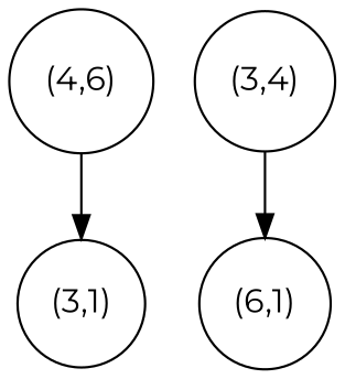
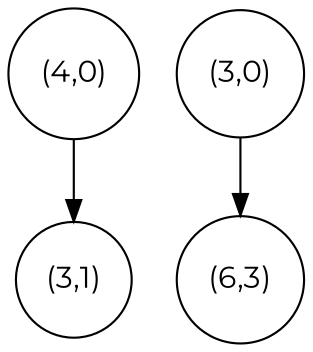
  digraph {
    fontname=Montserrat
    node [fontname=Montserrat shape=circle]
    edge [fontname=Montserrat]
    n1 [label="(3,1)"]
-   "(4,0)" [label="(4,6)"]
-   "(3,0)" [label="(3,4)"]
-   "(6,1)"
+   "(4,0)"
+   "(3,0)"
+   "(6,1)" [label="(6,3)"]
    "(4,0)" -> n1
    "(3,0)" -> "(6,1)"
  }
